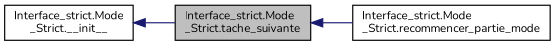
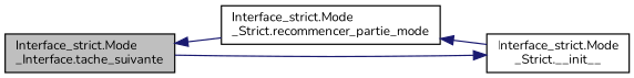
  digraph {
    fontname=Nunito
    rankdir=LR
    node [color=black fillcolor=white fontname=Nunito fontsize=10 shape=record style=filled]
    edge [color=midnightblue dir=back fontname=Nunito fontsize=10 labelfontname=Helvetica labelfontsize=10 style=solid]
-   n1 [fillcolor=grey75 fontcolor=black height=0.2 label="Interface_strict.Mode\l_Strict.tache_suivante" width=0.4]
+   n1 [fillcolor=grey75 fontcolor=black height=0.2 label="Interface_strict.Mode\l_Interface.tache_suivante" width=0.4]
    n2 [height=0.2 label="Interface_strict.Mode\l_Strict.recommencer_partie_mode" width=0.4]
    n3 [height=0.2 label="Interface_strict.Mode\l_Strict.__init__" width=0.4]
    n1 -> n2
+   n2 -> n3
    n3 -> n1
  }
